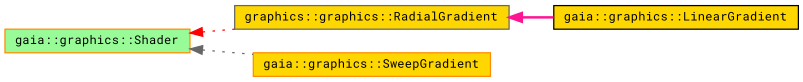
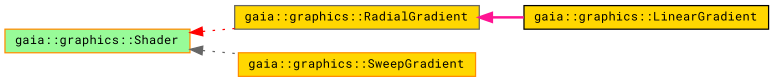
  digraph {
    fontname="Roboto Mono"
    rankdir=LR
    node [color=darkorange fillcolor=gold fontname="Roboto Mono" fontsize=10 shape=record style=filled]
    edge [dir=back fontname="Roboto Mono" fontsize=10 labelfontname=Helvetica labelfontsize=10 style=dotted]
    n1 [fillcolor=palegreen fontcolor=black height=0.2 label="gaia::graphics::Shader" width=0.4]
-   n2 [color=gray40 height=0.2 label="graphics::graphics::RadialGradient" width=0.4]
+   n2 [color=gray40 height=0.2 label="gaia::graphics::RadialGradient" width=0.4]
    n3 [height=0.2 label="gaia::graphics::SweepGradient" width=0.4]
    n4 [color=black height=0.2 label="gaia::graphics::LinearGradient" width=0.4]
    n1 -> n2 [color=red]
    n1 -> n3 [color=gray40]
    n2 -> n4 [color=deeppink style=bold]
  }
